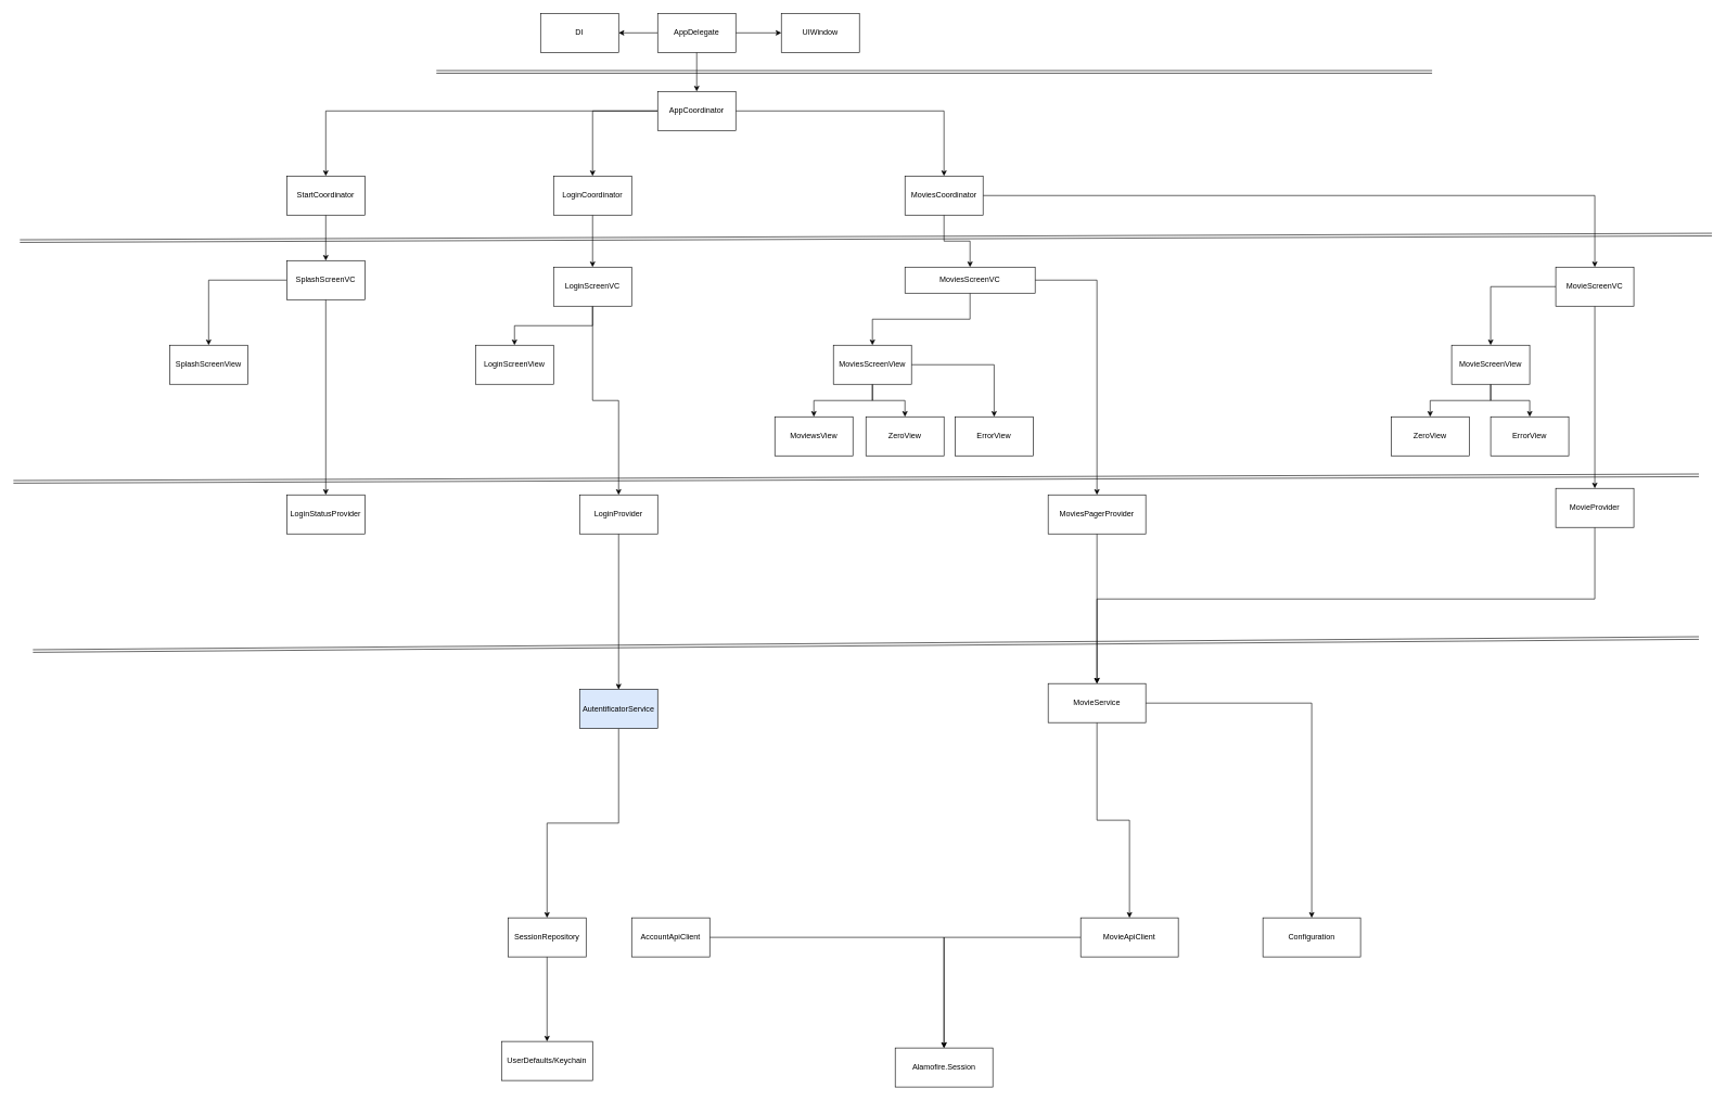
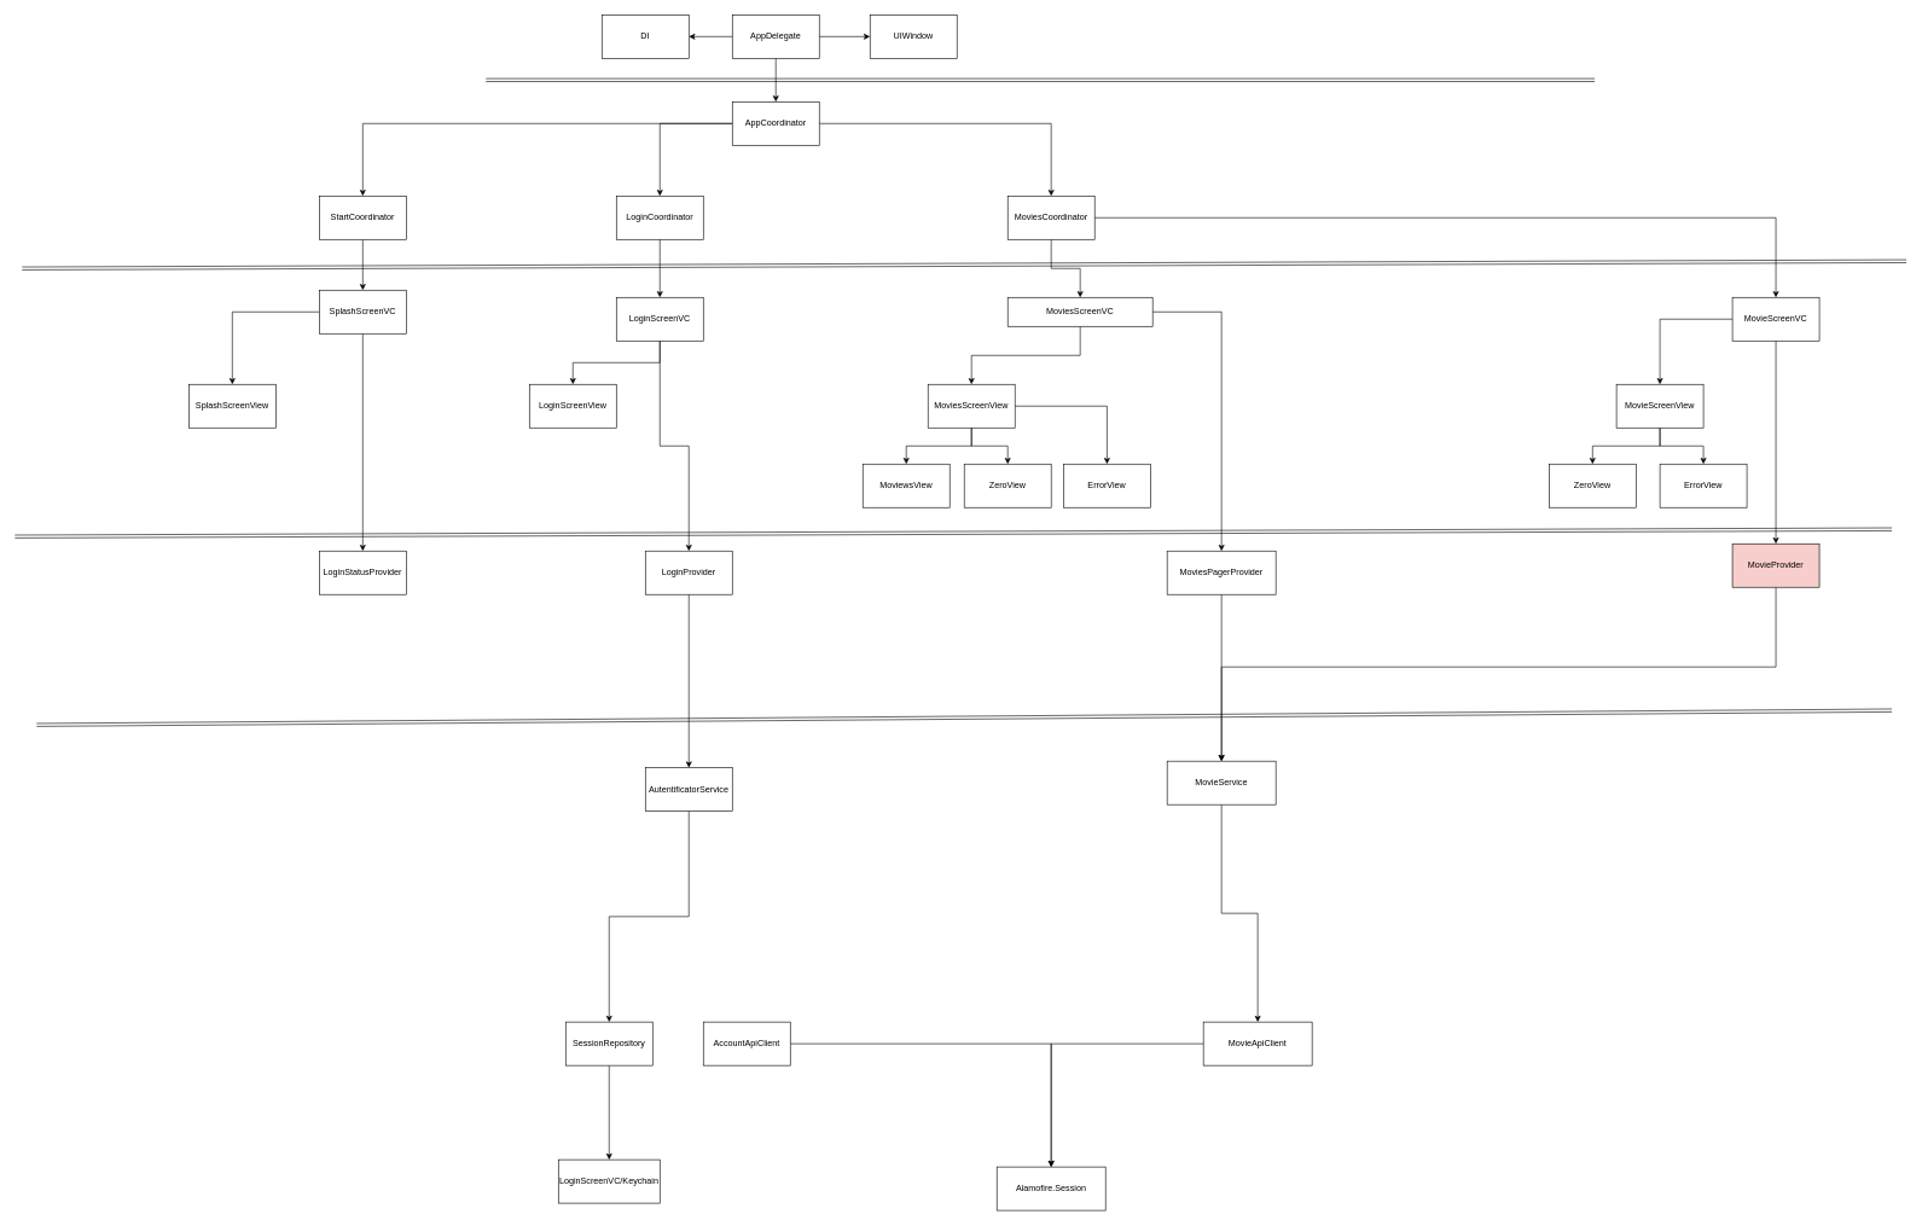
  <mxCell id="0" />
  <mxCell id="1" parent="0" />
  <mxCell id="2" value="" style="edgeStyle=orthogonalEdgeStyle;rounded=0;orthogonalLoop=1;jettySize=auto;html=1;" edge="1" parent="1" source="5" target="56"><mxGeometry relative="1" as="geometry" /></mxCell>
  <mxCell id="3" value="" style="edgeStyle=orthogonalEdgeStyle;rounded=0;orthogonalLoop=1;jettySize=auto;html=1;" edge="1" parent="1" source="5" target="10"><mxGeometry relative="1" as="geometry" /></mxCell>
  <mxCell id="4" value="" style="edgeStyle=orthogonalEdgeStyle;rounded=0;orthogonalLoop=1;jettySize=auto;html=1;" edge="1" parent="1" source="5" target="6"><mxGeometry relative="1" as="geometry" /></mxCell>
  <mxCell id="5" value="AppDelegate" style="rounded=0;whiteSpace=wrap;html=1;" vertex="1" parent="1"><mxGeometry x="1010" y="20" width="120" height="60" as="geometry" /></mxCell>
  <mxCell id="6" value="UIWindow" style="rounded=0;whiteSpace=wrap;html=1;" vertex="1" parent="1"><mxGeometry x="1200" y="20" width="120" height="60" as="geometry" /></mxCell>
  <mxCell id="7" value="" style="edgeStyle=orthogonalEdgeStyle;rounded=0;orthogonalLoop=1;jettySize=auto;html=1;" edge="1" parent="1" source="10" target="42"><mxGeometry relative="1" as="geometry" /></mxCell>
  <mxCell id="8" value="" style="edgeStyle=orthogonalEdgeStyle;rounded=0;orthogonalLoop=1;jettySize=auto;html=1;" edge="1" parent="1" source="10" target="13"><mxGeometry relative="1" as="geometry" /></mxCell>
  <mxCell id="9" style="edgeStyle=orthogonalEdgeStyle;rounded=0;orthogonalLoop=1;jettySize=auto;html=1;exitX=0;exitY=0.5;exitDx=0;exitDy=0;entryX=0.5;entryY=0;entryDx=0;entryDy=0;" edge="1" parent="1" source="10" target="64"><mxGeometry relative="1" as="geometry" /></mxCell>
  <mxCell id="10" value="AppCoordinator" style="rounded=0;whiteSpace=wrap;html=1;" vertex="1" parent="1"><mxGeometry x="1010" y="140" width="120" height="60" as="geometry" /></mxCell>
  <mxCell id="11" value="" style="edgeStyle=orthogonalEdgeStyle;rounded=0;orthogonalLoop=1;jettySize=auto;html=1;" edge="1" parent="1" source="13" target="24"><mxGeometry relative="1" as="geometry" /></mxCell>
  <mxCell id="12" value="" style="edgeStyle=orthogonalEdgeStyle;rounded=0;orthogonalLoop=1;jettySize=auto;html=1;" edge="1" parent="1" source="13" target="16"><mxGeometry relative="1" as="geometry" /></mxCell>
  <mxCell id="13" value="MoviesCoordinator" style="rounded=0;whiteSpace=wrap;html=1;" vertex="1" parent="1"><mxGeometry x="1390" y="270" width="120" height="60" as="geometry" /></mxCell>
  <mxCell id="14" value="" style="edgeStyle=orthogonalEdgeStyle;rounded=0;orthogonalLoop=1;jettySize=auto;html=1;" edge="1" parent="1" source="16" target="21"><mxGeometry relative="1" as="geometry" /></mxCell>
  <mxCell id="15" value="" style="edgeStyle=orthogonalEdgeStyle;rounded=0;orthogonalLoop=1;jettySize=auto;html=1;" edge="1" parent="1" source="16" target="18"><mxGeometry relative="1" as="geometry" /></mxCell>
  <mxCell id="16" value="MovieScreenVC" style="rounded=0;whiteSpace=wrap;html=1;" vertex="1" parent="1"><mxGeometry x="2390" y="410" width="120" height="60" as="geometry" /></mxCell>
  <mxCell id="17" style="edgeStyle=orthogonalEdgeStyle;rounded=0;orthogonalLoop=1;jettySize=auto;html=1;exitX=0.5;exitY=1;exitDx=0;exitDy=0;entryX=0.5;entryY=0;entryDx=0;entryDy=0;" edge="1" parent="1" source="18" target="29"><mxGeometry relative="1" as="geometry"><Array as="points"><mxPoint x="2450" y="920" /><mxPoint x="1685" y="920" /></Array></mxGeometry></mxCell>
- <mxCell id="18" value="MovieProvider" style="rounded=0;whiteSpace=wrap;html=1;" vertex="1" parent="1"><mxGeometry x="2390" y="750" width="120" height="60" as="geometry" /></mxCell>
+ <mxCell id="18" value="MovieProvider" style="rounded=0;whiteSpace=wrap;html=1;fillColor=#f8cecc;" vertex="1" parent="1"><mxGeometry x="2390" y="750" width="120" height="60" as="geometry" /></mxCell>
  <mxCell id="19" style="edgeStyle=orthogonalEdgeStyle;rounded=0;orthogonalLoop=1;jettySize=auto;html=1;exitX=0.5;exitY=1;exitDx=0;exitDy=0;entryX=0.5;entryY=0;entryDx=0;entryDy=0;" edge="1" parent="1" source="21" target="58"><mxGeometry relative="1" as="geometry" /></mxCell>
  <mxCell id="20" style="edgeStyle=orthogonalEdgeStyle;rounded=0;orthogonalLoop=1;jettySize=auto;html=1;exitX=0.5;exitY=1;exitDx=0;exitDy=0;entryX=0.5;entryY=0;entryDx=0;entryDy=0;" edge="1" parent="1" source="21" target="57"><mxGeometry relative="1" as="geometry" /></mxCell>
  <mxCell id="21" value="MovieScreenView" style="rounded=0;whiteSpace=wrap;html=1;" vertex="1" parent="1"><mxGeometry x="2230" y="530" width="120" height="60" as="geometry" /></mxCell>
  <mxCell id="22" value="" style="edgeStyle=orthogonalEdgeStyle;rounded=0;orthogonalLoop=1;jettySize=auto;html=1;" edge="1" parent="1" source="24" target="37"><mxGeometry relative="1" as="geometry" /></mxCell>
  <mxCell id="23" value="" style="edgeStyle=orthogonalEdgeStyle;rounded=0;orthogonalLoop=1;jettySize=auto;html=1;" edge="1" parent="1" source="24" target="26"><mxGeometry relative="1" as="geometry" /></mxCell>
  <mxCell id="24" value="MoviesScreenVC" style="rounded=0;whiteSpace=wrap;html=1;" vertex="1" parent="1"><mxGeometry x="1390" y="410" width="200" height="40" as="geometry" /></mxCell>
  <mxCell id="25" value="" style="edgeStyle=orthogonalEdgeStyle;rounded=0;orthogonalLoop=1;jettySize=auto;html=1;" edge="1" parent="1" source="26" target="29"><mxGeometry relative="1" as="geometry" /></mxCell>
  <mxCell id="26" value="MoviesPagerProvider" style="rounded=0;whiteSpace=wrap;html=1;" vertex="1" parent="1"><mxGeometry x="1610" y="760" width="150" height="60" as="geometry" /></mxCell>
- <mxCell id="27" value="" style="edgeStyle=orthogonalEdgeStyle;rounded=0;orthogonalLoop=1;jettySize=auto;html=1;" edge="1" parent="1" source="29" target="33"><mxGeometry relative="1" as="geometry" /></mxCell>
  <mxCell id="28" value="" style="edgeStyle=orthogonalEdgeStyle;rounded=0;orthogonalLoop=1;jettySize=auto;html=1;" edge="1" parent="1" source="29" target="31"><mxGeometry relative="1" as="geometry" /></mxCell>
  <mxCell id="29" value="MovieService" style="rounded=0;whiteSpace=wrap;html=1;" vertex="1" parent="1"><mxGeometry x="1610" y="1050" width="150" height="60" as="geometry" /></mxCell>
  <mxCell id="30" value="" style="edgeStyle=orthogonalEdgeStyle;rounded=0;orthogonalLoop=1;jettySize=auto;html=1;" edge="1" parent="1" source="31" target="32"><mxGeometry relative="1" as="geometry" /></mxCell>
  <mxCell id="31" value="MovieApiClient" style="rounded=0;whiteSpace=wrap;html=1;" vertex="1" parent="1"><mxGeometry x="1660" y="1410" width="150" height="60" as="geometry" /></mxCell>
  <mxCell id="32" value="Alamofire.Session" style="rounded=0;whiteSpace=wrap;html=1;" vertex="1" parent="1"><mxGeometry x="1375" y="1610" width="150" height="60" as="geometry" /></mxCell>
- <mxCell id="33" value="Configuration" style="rounded=0;whiteSpace=wrap;html=1;" vertex="1" parent="1"><mxGeometry x="1940" y="1410" width="150" height="60" as="geometry" /></mxCell>
  <mxCell id="34" value="" style="edgeStyle=orthogonalEdgeStyle;rounded=0;orthogonalLoop=1;jettySize=auto;html=1;" edge="1" parent="1" source="37" target="40"><mxGeometry relative="1" as="geometry" /></mxCell>
  <mxCell id="35" value="" style="edgeStyle=orthogonalEdgeStyle;rounded=0;orthogonalLoop=1;jettySize=auto;html=1;" edge="1" parent="1" source="37" target="39"><mxGeometry relative="1" as="geometry" /></mxCell>
  <mxCell id="36" value="" style="edgeStyle=orthogonalEdgeStyle;rounded=0;orthogonalLoop=1;jettySize=auto;html=1;" edge="1" parent="1" source="37" target="38"><mxGeometry relative="1" as="geometry" /></mxCell>
  <mxCell id="37" value="MoviesScreenView" style="rounded=0;whiteSpace=wrap;html=1;" vertex="1" parent="1"><mxGeometry x="1280" y="530" width="120" height="60" as="geometry" /></mxCell>
  <mxCell id="38" value="ErrorView" style="rounded=0;whiteSpace=wrap;html=1;" vertex="1" parent="1"><mxGeometry x="1467" y="640" width="120" height="60" as="geometry" /></mxCell>
  <mxCell id="39" value="ZeroView" style="rounded=0;whiteSpace=wrap;html=1;" vertex="1" parent="1"><mxGeometry x="1330" y="640" width="120" height="60" as="geometry" /></mxCell>
  <mxCell id="40" value="MoviewsView" style="rounded=0;whiteSpace=wrap;html=1;" vertex="1" parent="1"><mxGeometry x="1190" y="640" width="120" height="60" as="geometry" /></mxCell>
  <mxCell id="41" value="" style="edgeStyle=orthogonalEdgeStyle;rounded=0;orthogonalLoop=1;jettySize=auto;html=1;" edge="1" parent="1" source="42" target="45"><mxGeometry relative="1" as="geometry" /></mxCell>
  <mxCell id="42" value="LoginCoordinator" style="rounded=0;whiteSpace=wrap;html=1;" vertex="1" parent="1"><mxGeometry x="850" y="270" width="120" height="60" as="geometry" /></mxCell>
  <mxCell id="43" value="" style="edgeStyle=orthogonalEdgeStyle;rounded=0;orthogonalLoop=1;jettySize=auto;html=1;" edge="1" parent="1" source="45" target="55"><mxGeometry relative="1" as="geometry" /></mxCell>
  <mxCell id="44" value="" style="edgeStyle=orthogonalEdgeStyle;rounded=0;orthogonalLoop=1;jettySize=auto;html=1;" edge="1" parent="1" source="45" target="47"><mxGeometry relative="1" as="geometry" /></mxCell>
  <mxCell id="45" value="LoginScreenVC" style="rounded=0;whiteSpace=wrap;html=1;" vertex="1" parent="1"><mxGeometry x="850" y="410" width="120" height="60" as="geometry" /></mxCell>
  <mxCell id="46" value="" style="edgeStyle=orthogonalEdgeStyle;rounded=0;orthogonalLoop=1;jettySize=auto;html=1;" edge="1" parent="1" source="47" target="49"><mxGeometry relative="1" as="geometry" /></mxCell>
  <mxCell id="47" value="LoginProvider" style="rounded=0;whiteSpace=wrap;html=1;" vertex="1" parent="1"><mxGeometry x="890" y="760" width="120" height="60" as="geometry" /></mxCell>
  <mxCell id="48" value="" style="edgeStyle=orthogonalEdgeStyle;rounded=0;orthogonalLoop=1;jettySize=auto;html=1;" edge="1" parent="1" source="49" target="53"><mxGeometry relative="1" as="geometry" /></mxCell>
- <mxCell id="49" value="AutentificatorService" style="rounded=0;whiteSpace=wrap;html=1;fillColor=#dae8fc;" vertex="1" parent="1"><mxGeometry x="890" y="1059" width="120" height="60" as="geometry" /></mxCell>
+ <mxCell id="49" value="AutentificatorService" style="rounded=0;whiteSpace=wrap;html=1;" vertex="1" parent="1"><mxGeometry x="890" y="1059" width="120" height="60" as="geometry" /></mxCell>
  <mxCell id="50" value="" style="edgeStyle=orthogonalEdgeStyle;rounded=0;orthogonalLoop=1;jettySize=auto;html=1;entryX=0.5;entryY=0;entryDx=0;entryDy=0;" edge="1" parent="1" source="51" target="32"><mxGeometry relative="1" as="geometry" /></mxCell>
  <mxCell id="51" value="AccountApiClient" style="rounded=0;whiteSpace=wrap;html=1;" vertex="1" parent="1"><mxGeometry x="970" y="1410" width="120" height="60" as="geometry" /></mxCell>
  <mxCell id="52" value="" style="edgeStyle=orthogonalEdgeStyle;rounded=0;orthogonalLoop=1;jettySize=auto;html=1;" edge="1" parent="1" source="53" target="54"><mxGeometry relative="1" as="geometry" /></mxCell>
  <mxCell id="53" value="SessionRepository" style="rounded=0;whiteSpace=wrap;html=1;" vertex="1" parent="1"><mxGeometry x="780" y="1410" width="120" height="60" as="geometry" /></mxCell>
- <mxCell id="54" value="UserDefaults/Keychain" style="rounded=0;whiteSpace=wrap;html=1;" vertex="1" parent="1"><mxGeometry x="770" y="1600" width="140" height="60" as="geometry" /></mxCell>
+ <mxCell id="54" value="LoginScreenVC/Keychain" style="rounded=0;whiteSpace=wrap;html=1;" vertex="1" parent="1"><mxGeometry x="770" y="1600" width="140" height="60" as="geometry" /></mxCell>
  <mxCell id="55" value="LoginScreenView" style="rounded=0;whiteSpace=wrap;html=1;" vertex="1" parent="1"><mxGeometry x="730" y="530" width="120" height="60" as="geometry" /></mxCell>
  <mxCell id="56" value="DI" style="rounded=0;whiteSpace=wrap;html=1;" vertex="1" parent="1"><mxGeometry x="830" y="20" width="120" height="60" as="geometry" /></mxCell>
  <mxCell id="57" value="ErrorView" style="rounded=0;whiteSpace=wrap;html=1;" vertex="1" parent="1"><mxGeometry x="2290" y="640" width="120" height="60" as="geometry" /></mxCell>
  <mxCell id="58" value="ZeroView" style="rounded=0;whiteSpace=wrap;html=1;" vertex="1" parent="1"><mxGeometry x="2137" y="640" width="120" height="60" as="geometry" /></mxCell>
  <mxCell id="59" value="" style="shape=link;html=1;" edge="1" parent="1"><mxGeometry width="50" height="50" relative="1" as="geometry"><mxPoint x="670" y="110" as="sourcePoint" /><mxPoint x="2200" y="110" as="targetPoint" /></mxGeometry></mxCell>
  <mxCell id="60" value="" style="shape=link;html=1;" edge="1" parent="1"><mxGeometry width="50" height="50" relative="1" as="geometry"><mxPoint x="30" y="370" as="sourcePoint" /><mxPoint x="2630" y="360" as="targetPoint" /></mxGeometry></mxCell>
  <mxCell id="61" value="" style="shape=link;html=1;" edge="1" parent="1"><mxGeometry width="50" height="50" relative="1" as="geometry"><mxPoint x="20" y="740" as="sourcePoint" /><mxPoint x="2610" y="730" as="targetPoint" /></mxGeometry></mxCell>
  <mxCell id="62" value="" style="shape=link;html=1;" edge="1" parent="1"><mxGeometry width="50" height="50" relative="1" as="geometry"><mxPoint x="50" y="1000" as="sourcePoint" /><mxPoint x="2610" y="980" as="targetPoint" /></mxGeometry></mxCell>
  <mxCell id="63" value="" style="edgeStyle=orthogonalEdgeStyle;rounded=0;orthogonalLoop=1;jettySize=auto;html=1;" edge="1" parent="1" source="64" target="67"><mxGeometry relative="1" as="geometry" /></mxCell>
  <mxCell id="64" value="StartCoordinator" style="rounded=0;whiteSpace=wrap;html=1;" vertex="1" parent="1"><mxGeometry x="440" y="270" width="120" height="60" as="geometry" /></mxCell>
  <mxCell id="65" value="" style="edgeStyle=orthogonalEdgeStyle;rounded=0;orthogonalLoop=1;jettySize=auto;html=1;" edge="1" parent="1" source="67" target="69"><mxGeometry relative="1" as="geometry" /></mxCell>
  <mxCell id="66" value="" style="edgeStyle=orthogonalEdgeStyle;rounded=0;orthogonalLoop=1;jettySize=auto;html=1;entryX=0.5;entryY=0;entryDx=0;entryDy=0;" edge="1" parent="1" source="67" target="68"><mxGeometry relative="1" as="geometry"><mxPoint x="500" y="535" as="targetPoint" /></mxGeometry></mxCell>
  <mxCell id="67" value="SplashScreenVC" style="rounded=0;whiteSpace=wrap;html=1;" vertex="1" parent="1"><mxGeometry x="440" y="400" width="120" height="60" as="geometry" /></mxCell>
  <mxCell id="68" value="LoginStatusProvider" style="rounded=0;whiteSpace=wrap;html=1;" vertex="1" parent="1"><mxGeometry x="440" y="760" width="120" height="60" as="geometry" /></mxCell>
  <mxCell id="69" value="SplashScreenView" style="rounded=0;whiteSpace=wrap;html=1;" vertex="1" parent="1"><mxGeometry x="260" y="530" width="120" height="60" as="geometry" /></mxCell>
